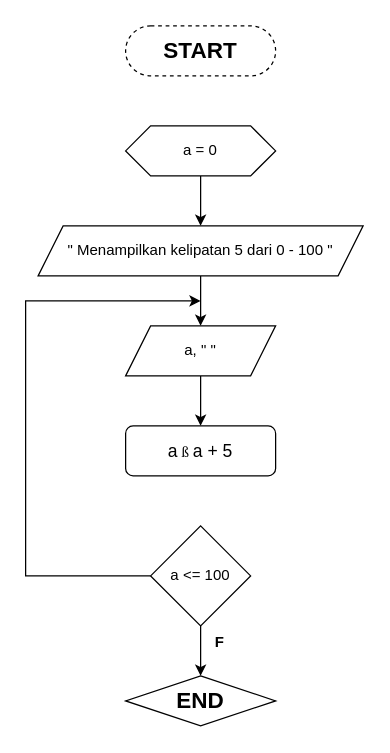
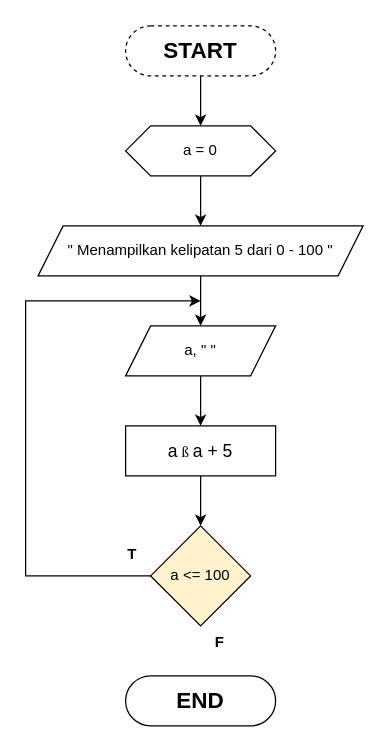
  <mxCell id="0" />
  <mxCell id="1" parent="0" />
+ <mxCell id="2" style="edgeStyle=orthogonalEdgeStyle;rounded=0;orthogonalLoop=1;jettySize=auto;html=1;exitX=0.5;exitY=1;exitDx=0;exitDy=0;entryX=0.5;entryY=0;entryDx=0;entryDy=0;" edge="1" parent="1" source="3" target="6"><mxGeometry relative="1" as="geometry" /></mxCell>
  <mxCell id="3" value="&lt;b&gt;&lt;font style=&quot;font-size: 18px;&quot;&gt;START&lt;/font&gt;&lt;/b&gt;" style="rounded=1;whiteSpace=wrap;html=1;arcSize=50;dashed=1;" vertex="1" parent="1"><mxGeometry x="100" y="20" width="120" height="40" as="geometry" /></mxCell>
- <mxCell id="4" value="&lt;b&gt;&lt;font style=&quot;font-size: 18px;&quot;&gt;END&lt;/font&gt;&lt;/b&gt;" style="rhombus;whiteSpace=wrap;html=1;arcSize=50;" vertex="1" parent="1"><mxGeometry x="100" y="540" width="120" height="40" as="geometry" /></mxCell>
+ <mxCell id="4" value="&lt;b&gt;&lt;font style=&quot;font-size: 18px;&quot;&gt;END&lt;/font&gt;&lt;/b&gt;" style="rounded=1;whiteSpace=wrap;html=1;arcSize=50;" vertex="1" parent="1"><mxGeometry x="100" y="540" width="120" height="40" as="geometry" /></mxCell>
  <mxCell id="5" style="edgeStyle=orthogonalEdgeStyle;rounded=0;orthogonalLoop=1;jettySize=auto;html=1;exitX=0.5;exitY=1;exitDx=0;exitDy=0;entryX=0.5;entryY=0;entryDx=0;entryDy=0;" edge="1" parent="1" source="6" target="8"><mxGeometry relative="1" as="geometry" /></mxCell>
  <mxCell id="6" value="a = 0" style="shape=hexagon;perimeter=hexagonPerimeter2;whiteSpace=wrap;html=1;fixedSize=1;" vertex="1" parent="1"><mxGeometry x="100" y="100" width="120" height="40" as="geometry" /></mxCell>
  <mxCell id="7" style="edgeStyle=orthogonalEdgeStyle;rounded=0;orthogonalLoop=1;jettySize=auto;html=1;exitX=0.5;exitY=1;exitDx=0;exitDy=0;entryX=0.5;entryY=0;entryDx=0;entryDy=0;" edge="1" parent="1" source="8" target="10"><mxGeometry relative="1" as="geometry" /></mxCell>
  <mxCell id="8" value="&quot; Menampilkan kelipatan 5 dari 0 - 100 &quot;" style="shape=parallelogram;perimeter=parallelogramPerimeter;whiteSpace=wrap;html=1;fixedSize=1;" vertex="1" parent="1"><mxGeometry x="30" y="180" width="260" height="40" as="geometry" /></mxCell>
  <mxCell id="9" style="edgeStyle=orthogonalEdgeStyle;rounded=0;orthogonalLoop=1;jettySize=auto;html=1;exitX=0.5;exitY=1;exitDx=0;exitDy=0;entryX=0.5;entryY=0;entryDx=0;entryDy=0;" edge="1" parent="1" source="10" target="12"><mxGeometry relative="1" as="geometry" /></mxCell>
  <mxCell id="10" value="a, &quot; &quot;" style="shape=parallelogram;perimeter=parallelogramPerimeter;whiteSpace=wrap;html=1;fixedSize=1;" vertex="1" parent="1"><mxGeometry x="100" y="260" width="120" height="40" as="geometry" /></mxCell>
- <mxCell id="12" value="&lt;p class=&quot;MsoListParagraph&quot;&gt;&lt;font style=&quot;font-size: 14px;&quot;&gt;a&lt;/font&gt;&amp;nbsp;&lt;span style=&quot;font-family: Wingdings;&quot; lang=&quot;EN-US&quot;&gt;ß&lt;/span&gt;&lt;span style=&quot;font-family:&amp;quot;Times New Roman&amp;quot;,serif&quot; lang=&quot;EN-US&quot;&gt; &lt;/span&gt;&lt;span style=&quot;&quot; lang=&quot;EN-US&quot;&gt;&lt;font style=&quot;font-size: 14px;&quot;&gt;a + 5&lt;/font&gt;&lt;/span&gt;&lt;/p&gt;" style="whiteSpace=wrap;html=1;rounded=1;" vertex="1" parent="1"><mxGeometry x="100" y="340" width="120" height="40" as="geometry" /></mxCell>
- <mxCell id="13" style="edgeStyle=orthogonalEdgeStyle;rounded=0;orthogonalLoop=1;jettySize=auto;html=1;exitX=0.5;exitY=1;exitDx=0;exitDy=0;entryX=0.5;entryY=0;entryDx=0;entryDy=0;" edge="1" parent="1" source="15" target="4"><mxGeometry relative="1" as="geometry" /></mxCell>
+ <mxCell id="11" style="edgeStyle=orthogonalEdgeStyle;rounded=0;orthogonalLoop=1;jettySize=auto;html=1;exitX=0.5;exitY=1;exitDx=0;exitDy=0;entryX=0.5;entryY=0;entryDx=0;entryDy=0;" edge="1" parent="1" source="12" target="15"><mxGeometry relative="1" as="geometry" /></mxCell>
+ <mxCell id="12" value="&lt;p class=&quot;MsoListParagraph&quot;&gt;&lt;font style=&quot;font-size: 14px;&quot;&gt;a&lt;/font&gt;&amp;nbsp;&lt;span style=&quot;font-family: Wingdings;&quot; lang=&quot;EN-US&quot;&gt;ß&lt;/span&gt;&lt;span style=&quot;font-family:&amp;quot;Times New Roman&amp;quot;,serif&quot; lang=&quot;EN-US&quot;&gt; &lt;/span&gt;&lt;span style=&quot;&quot; lang=&quot;EN-US&quot;&gt;&lt;font style=&quot;font-size: 14px;&quot;&gt;a + 5&lt;/font&gt;&lt;/span&gt;&lt;/p&gt;" style="rounded=0;whiteSpace=wrap;html=1;" vertex="1" parent="1"><mxGeometry x="100" y="340" width="120" height="40" as="geometry" /></mxCell>
  <mxCell id="14" style="edgeStyle=orthogonalEdgeStyle;rounded=0;orthogonalLoop=1;jettySize=auto;html=1;exitX=0;exitY=0.5;exitDx=0;exitDy=0;" edge="1" parent="1" source="15"><mxGeometry relative="1" as="geometry"><mxPoint x="160" y="240" as="targetPoint" /><Array as="points"><mxPoint x="20" y="460" /><mxPoint x="20" y="240" /><mxPoint x="160" y="240" /></Array></mxGeometry></mxCell>
- <mxCell id="15" value="a &amp;lt;= 100" style="rhombus;whiteSpace=wrap;html=1;" vertex="1" parent="1"><mxGeometry x="120" y="420" width="80" height="80" as="geometry" /></mxCell>
+ <mxCell id="15" value="a &amp;lt;= 100" style="rhombus;whiteSpace=wrap;html=1;fillColor=#fff2cc;" vertex="1" parent="1"><mxGeometry x="120" y="420" width="80" height="80" as="geometry" /></mxCell>
  <mxCell id="16" value="&lt;b&gt;F&lt;/b&gt;" style="text;html=1;align=center;verticalAlign=middle;resizable=0;points=[];autosize=1;strokeColor=none;fillColor=none;" vertex="1" parent="1"><mxGeometry x="160" y="498" width="30" height="30" as="geometry" /></mxCell>
+ <mxCell id="17" value="&lt;b&gt;T&lt;/b&gt;" style="text;html=1;align=center;verticalAlign=middle;resizable=0;points=[];autosize=1;strokeColor=none;fillColor=none;" vertex="1" parent="1"><mxGeometry x="90" y="428" width="30" height="30" as="geometry" /></mxCell>
